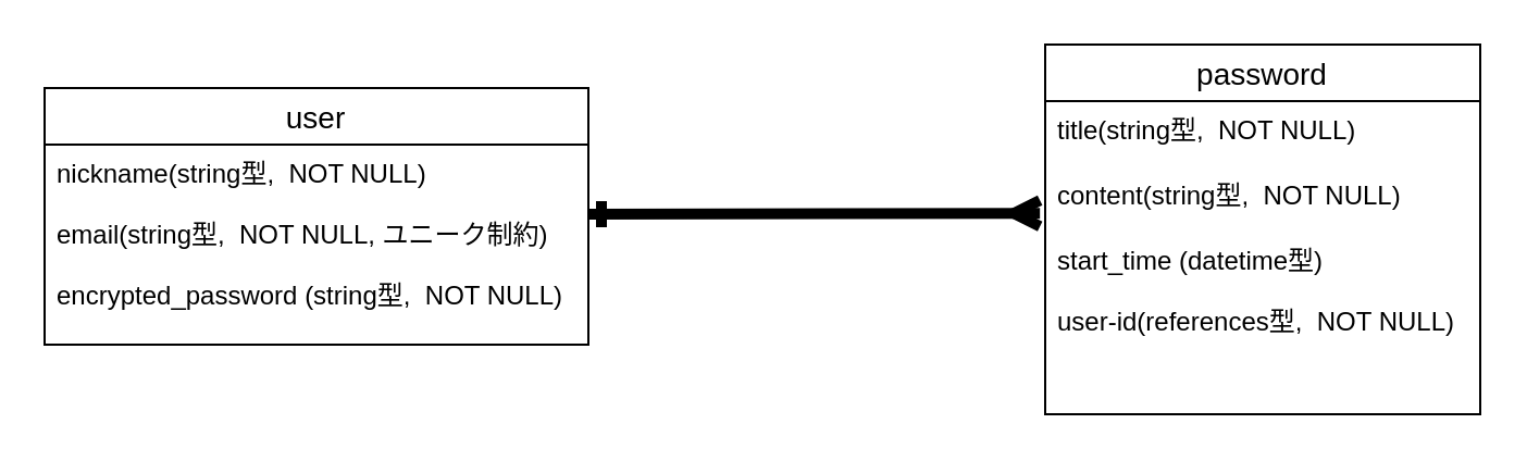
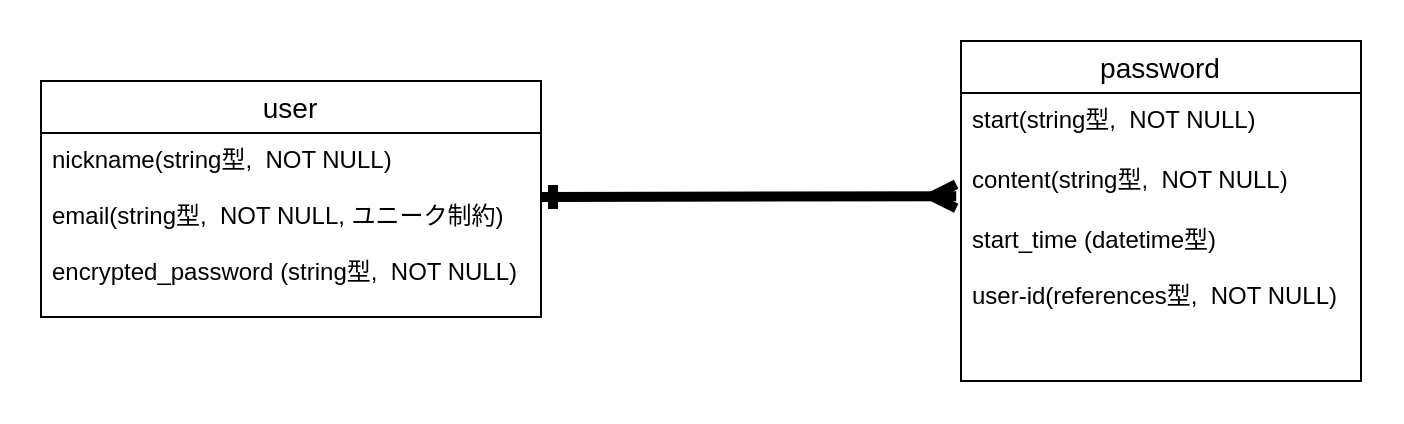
  <mxCell id="0" />
  <mxCell id="1" parent="0" />
  <mxCell id="2" value="user" style="swimlane;fontStyle=0;childLayout=stackLayout;horizontal=1;startSize=26;horizontalStack=0;resizeParent=1;resizeParentMax=0;resizeLast=0;collapsible=1;marginBottom=0;align=center;fontSize=14;" parent="1" vertex="1"><mxGeometry x="20" y="40" width="250" height="118" as="geometry" /></mxCell>
  <mxCell id="3" value="nickname(string型,  NOT NULL)&#10;&#10;email(string型,  NOT NULL, ユニーク制約)&#10; &#10;encrypted_password (string型,  NOT NULL)&#10;" style="text;strokeColor=none;fillColor=none;spacingLeft=4;spacingRight=4;overflow=hidden;rotatable=0;points=[[0,0.5],[1,0.5]];portConstraint=eastwest;fontSize=12;" parent="2" vertex="1"><mxGeometry y="26" width="250" height="92" as="geometry" /></mxCell>
  <mxCell id="4" value="password" style="swimlane;fontStyle=0;childLayout=stackLayout;horizontal=1;startSize=26;horizontalStack=0;resizeParent=1;resizeParentMax=0;resizeLast=0;collapsible=1;marginBottom=0;align=center;fontSize=14;" parent="1" vertex="1"><mxGeometry x="480" y="20" width="200" height="170" as="geometry" /></mxCell>
- <mxCell id="5" value="title(string型,  NOT NULL)&#10;" style="text;strokeColor=none;fillColor=none;spacingLeft=4;spacingRight=4;overflow=hidden;rotatable=0;points=[[0,0.5],[1,0.5]];portConstraint=eastwest;fontSize=12;" parent="4" vertex="1"><mxGeometry y="26" width="200" height="30" as="geometry" /></mxCell>
+ <mxCell id="5" value="start(string型,  NOT NULL)&#10;" style="text;strokeColor=none;fillColor=none;spacingLeft=4;spacingRight=4;overflow=hidden;rotatable=0;points=[[0,0.5],[1,0.5]];portConstraint=eastwest;fontSize=12;" parent="4" vertex="1"><mxGeometry y="26" width="200" height="30" as="geometry" /></mxCell>
  <mxCell id="6" value="content(string型,  NOT NULL)" style="text;strokeColor=none;fillColor=none;spacingLeft=4;spacingRight=4;overflow=hidden;rotatable=0;points=[[0,0.5],[1,0.5]];portConstraint=eastwest;fontSize=12;" parent="4" vertex="1"><mxGeometry y="56" width="200" height="30" as="geometry" /></mxCell>
  <mxCell id="7" value="start_time (datetime型)&#10;&#10;user-id(references型,  NOT NULL)" style="text;strokeColor=none;fillColor=none;spacingLeft=4;spacingRight=4;overflow=hidden;rotatable=0;points=[[0,0.5],[1,0.5]];portConstraint=eastwest;fontSize=12;" parent="4" vertex="1"><mxGeometry y="86" width="200" height="84" as="geometry" /></mxCell>
  <mxCell id="8" style="edgeStyle=none;html=1;entryX=-0.012;entryY=0.753;entryDx=0;entryDy=0;entryPerimeter=0;startArrow=ERone;startFill=0;strokeWidth=5;endArrow=ERmany;endFill=0;" parent="1" edge="1"><mxGeometry relative="1" as="geometry"><mxPoint x="270" y="98" as="sourcePoint" /><mxPoint x="477.6" y="97.59" as="targetPoint" /></mxGeometry></mxCell>
